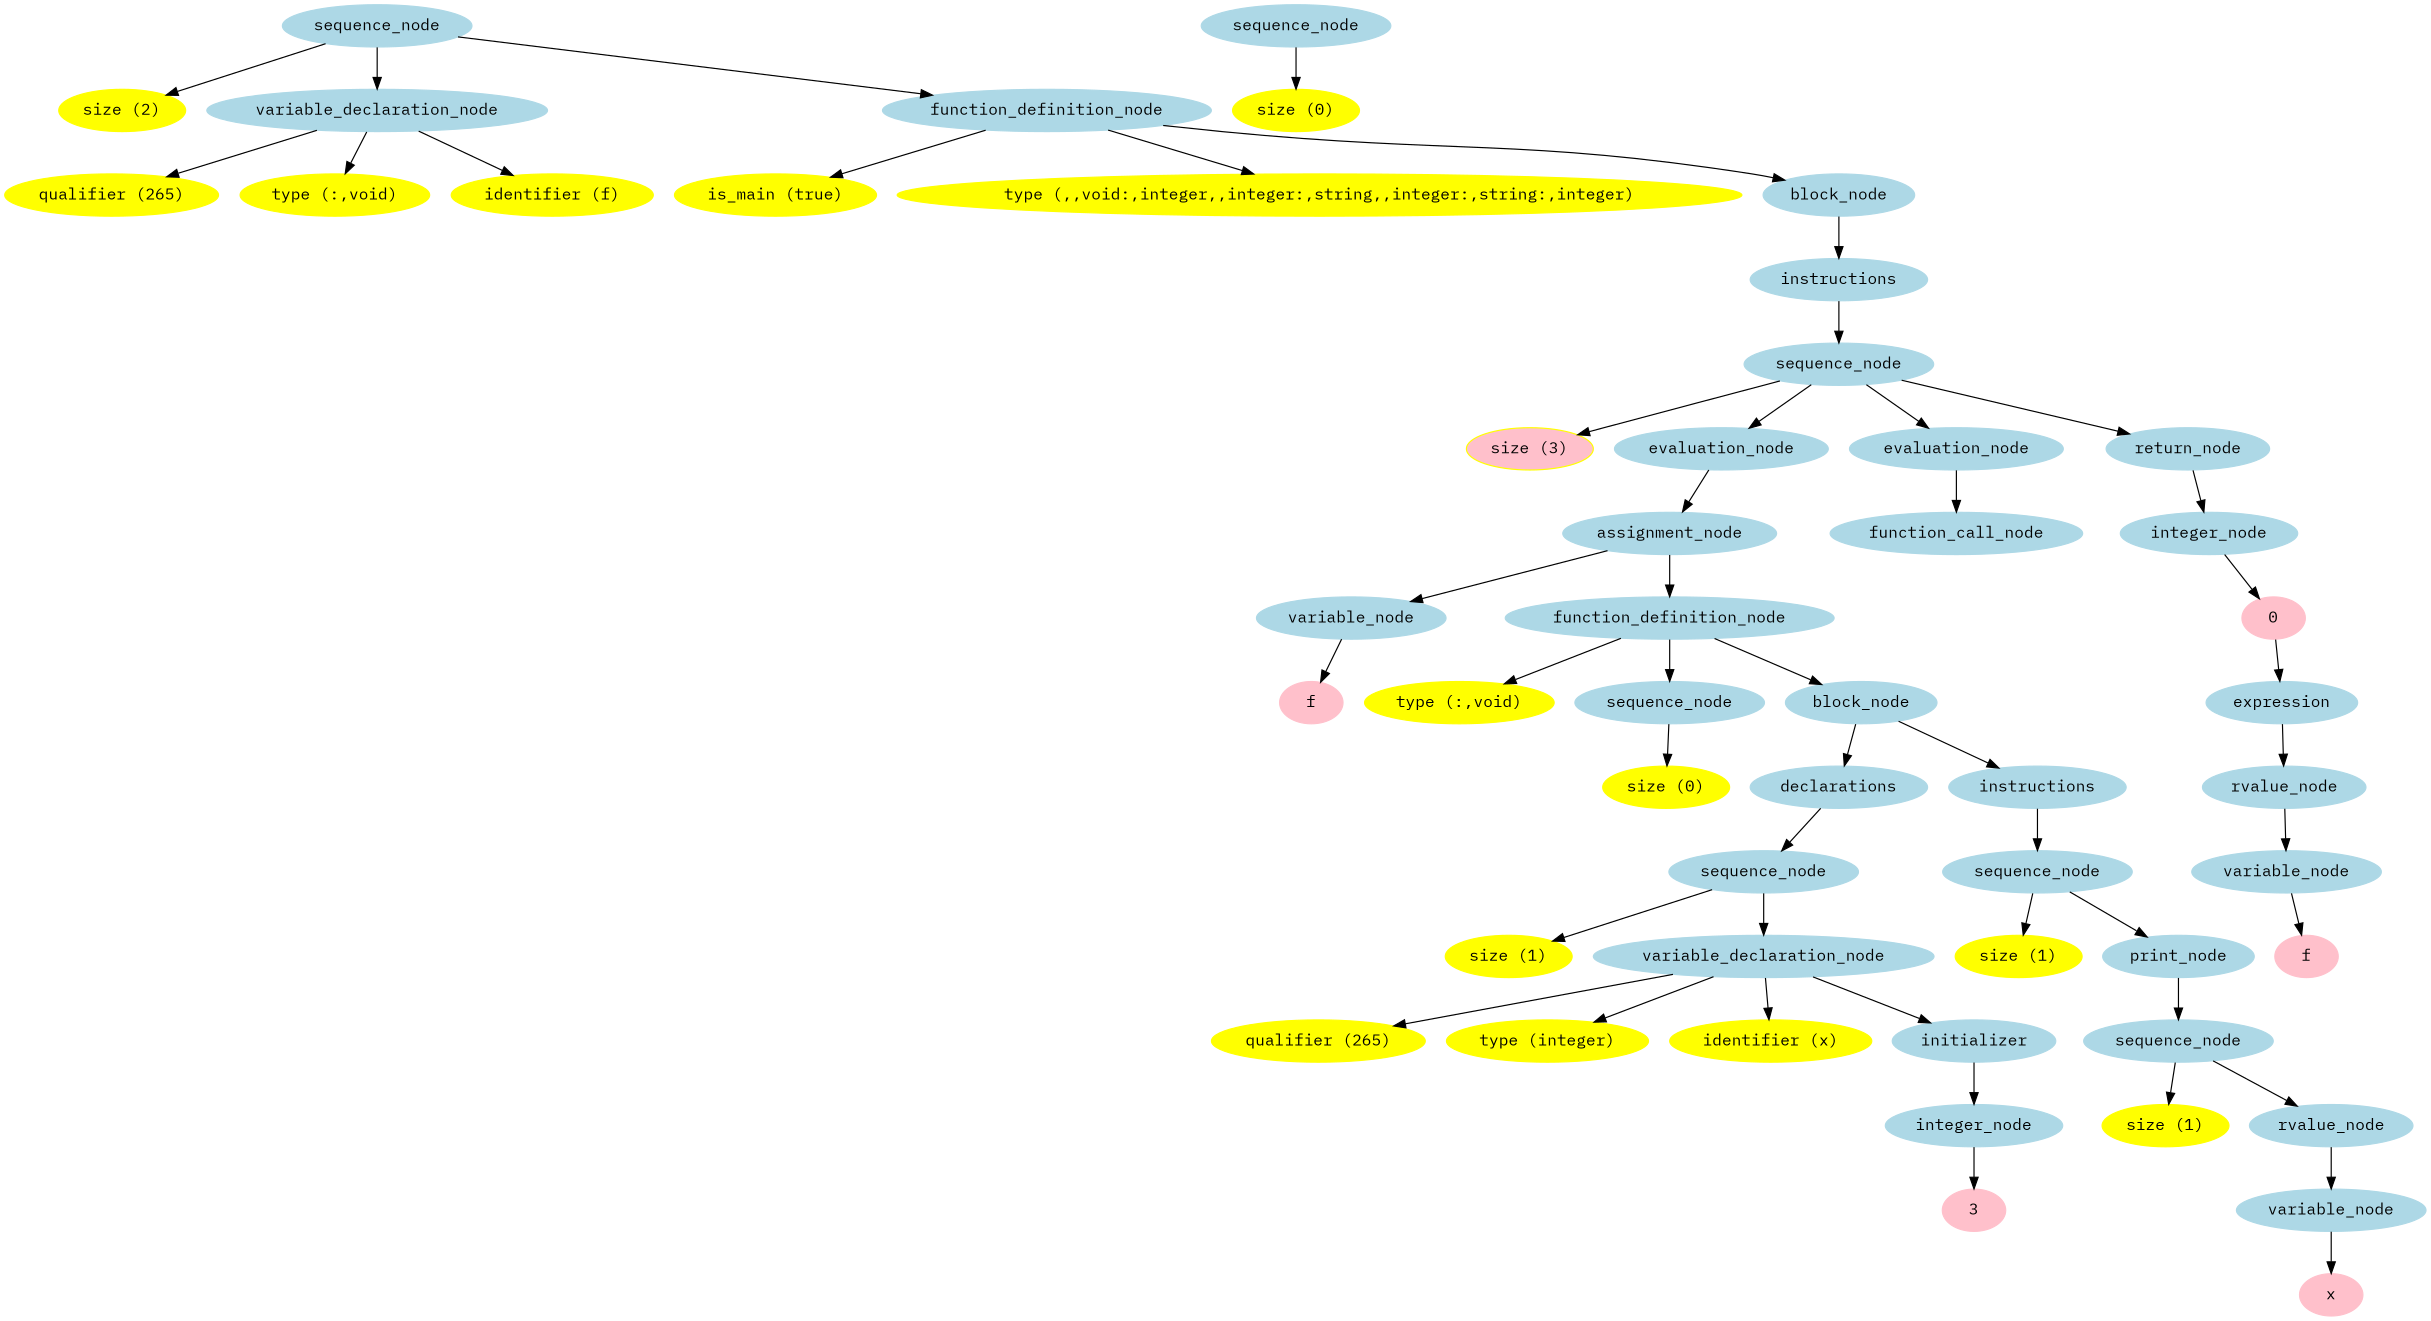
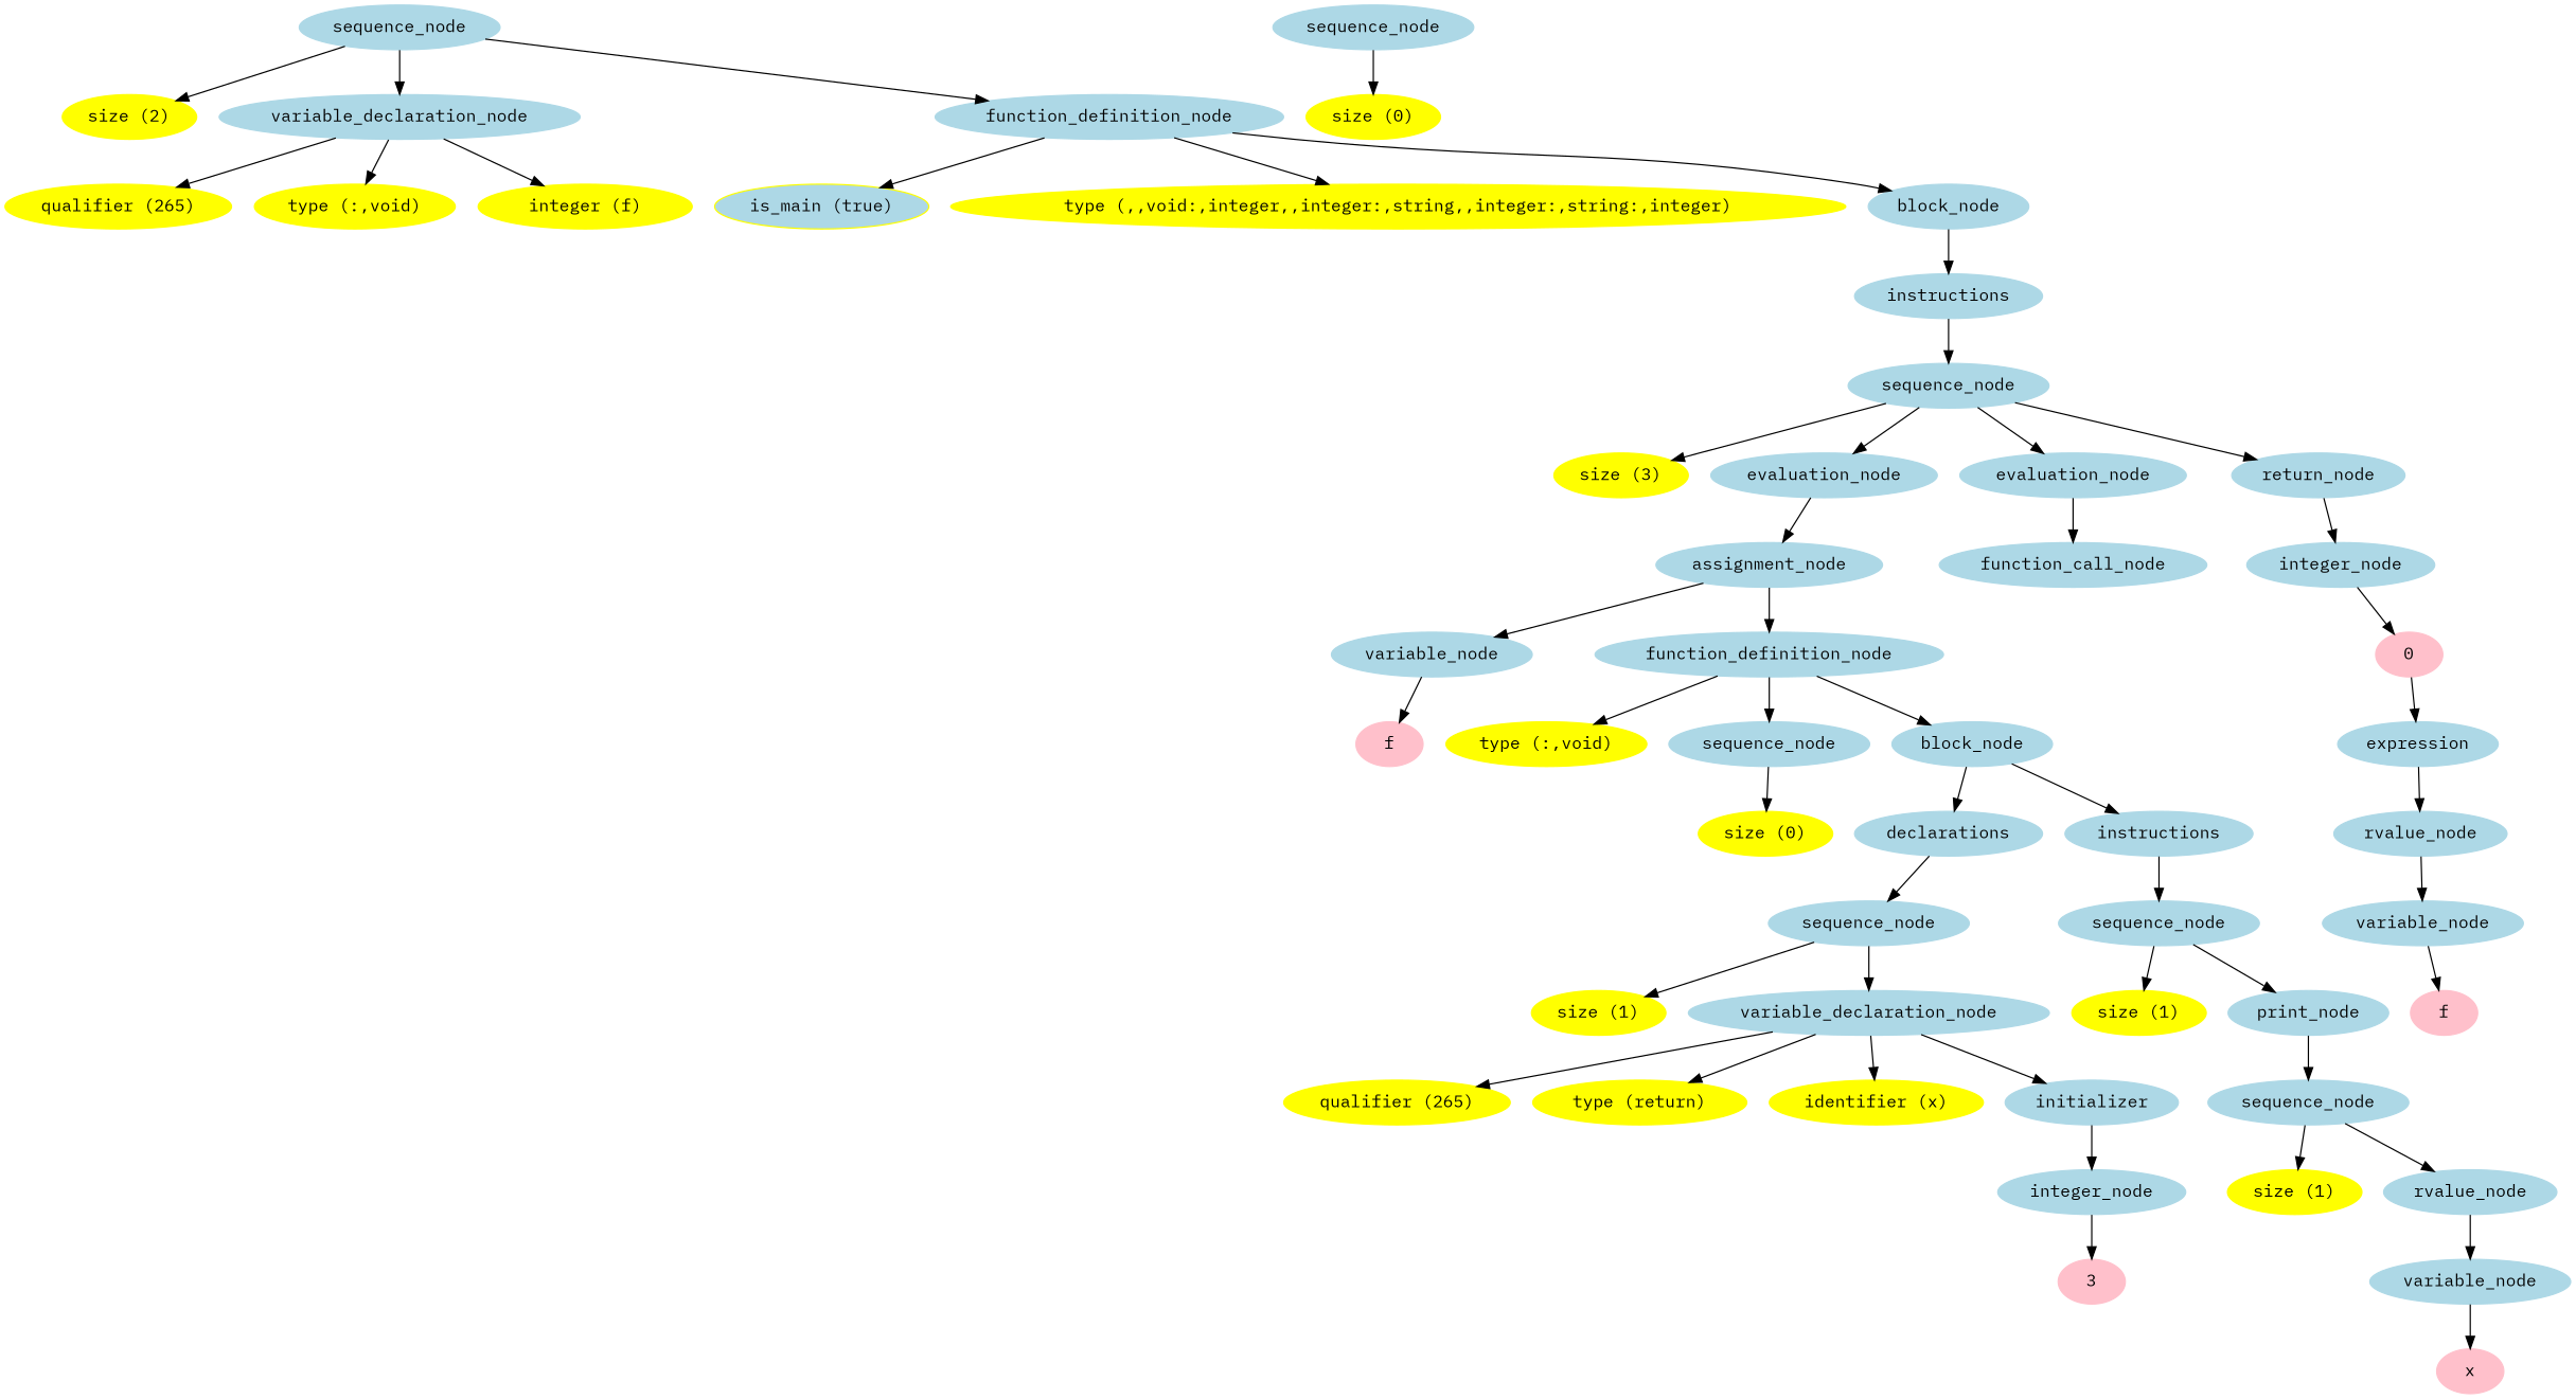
  digraph {
    fontname="IBM Plex Mono"
    node [color=lightblue font=6 fontname="IBM Plex Mono" style=filled]
    edge [fontname="IBM Plex Mono"]
    n1 [label=sequence_node]
    n2 [color=yellow label="size (2)"]
    n3 [label=variable_declaration_node]
    n4 [label=function_definition_node]
    n5 [color=yellow label="qualifier (265)"]
    n6 [color=yellow label="type (:,void)"]
-   n7 [color=yellow label="identifier (f)"]
-   n8 [color=yellow label="is_main (true)"]
+   n7 [color=yellow label="integer (f)"]
+   n8 [color=yellow label="is_main (true)" fillcolor=lightblue]
    n9 [color=yellow label="type (,,void:,integer,,integer:,string,,integer:,string:,integer)"]
    n10 [label=block_node]
    n11 [label=instructions]
    n12 [label=sequence_node]
-   n13 [color=yellow label="size (3)" fillcolor=pink]
+   n13 [color=yellow label="size (3)"]
    n14 [label=evaluation_node]
    n15 [label=evaluation_node]
    n16 [label=return_node]
    n17 [label=assignment_node]
    n18 [label=function_call_node]
    n19 [label=integer_node]
    n20 [label=variable_node]
    n21 [label=function_definition_node]
    n22 [color=pink label=f]
    n23 [color=yellow label="type (:,void)"]
    n24 [label=sequence_node]
    n25 [label=block_node]
    n26 [color=yellow label="size (0)"]
    n27 [label=declarations]
    n28 [label=instructions]
    n29 [label=sequence_node]
    n30 [label=sequence_node]
    n31 [color=yellow label="size (1)"]
    n32 [label=variable_declaration_node]
    n33 [color=yellow label="qualifier (265)"]
-   n34 [color=yellow label="type (integer)"]
+   n34 [color=yellow label="type (return)"]
    n35 [color=yellow label="identifier (x)"]
    n36 [label=initializer]
    n37 [label=integer_node]
    n38 [color=pink label=3]
    n39 [color=yellow label="size (1)"]
    n40 [label=print_node]
    n41 [label=sequence_node]
    n42 [color=yellow label="size (1)"]
    n43 [label=rvalue_node]
    n44 [label=variable_node]
    n45 [color=pink label=x]
    n46 [label=expression]
    n47 [label=rvalue_node]
    n48 [label=variable_node]
    n49 [color=pink label=f]
    n50 [label=sequence_node]
    n51 [color=yellow label="size (0)"]
    n52 [color=pink label=0]
    n1 -> n2
    n1 -> n3
    n1 -> n4
    n3 -> n5
    n3 -> n6
    n3 -> n7
    n4 -> n8
    n4 -> n9
    n4 -> n10
    n10 -> n11
    n11 -> n12
    n12 -> n13
    n12 -> n14
    n12 -> n15
    n12 -> n16
    n14 -> n17
    n15 -> n18
    n16 -> n19
    n17 -> n20
    n17 -> n21
    n19 -> n52
    n20 -> n22
    n21 -> n23
    n21 -> n24
    n21 -> n25
    n24 -> n26
    n25 -> n27
    n25 -> n28
    n27 -> n29
    n28 -> n30
    n29 -> n31
    n29 -> n32
    n30 -> n39
    n30 -> n40
    n32 -> n33
    n32 -> n34
    n32 -> n35
    n32 -> n36
    n36 -> n37
    n37 -> n38
    n40 -> n41
    n41 -> n42
    n41 -> n43
    n43 -> n44
    n44 -> n45
    n46 -> n47
    n47 -> n48
    n48 -> n49
    n50 -> n51
    n52 -> n46
  }
